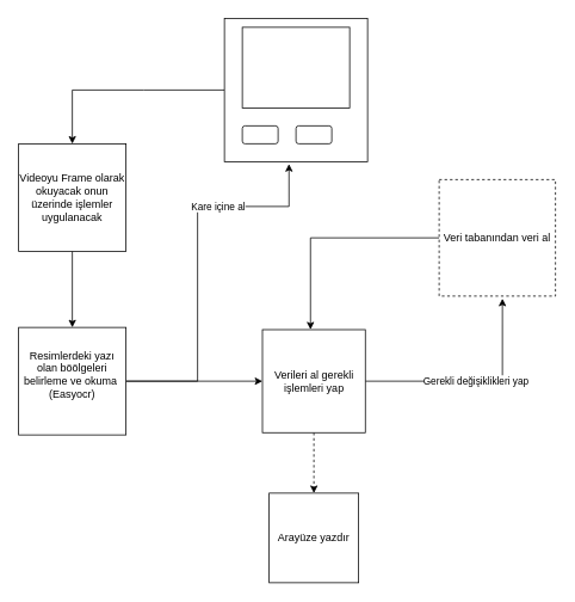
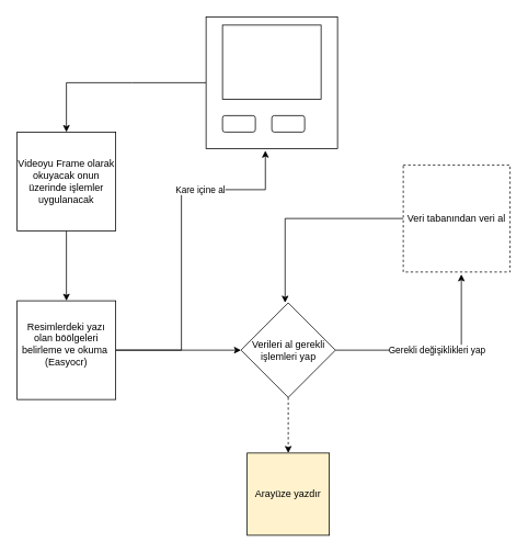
  <mxCell id="0" />
  <mxCell id="1" parent="0" />
  <mxCell id="2" style="edgeStyle=orthogonalEdgeStyle;rounded=0;orthogonalLoop=1;jettySize=auto;html=1;" parent="1" source="3" target="8" edge="1"><mxGeometry relative="1" as="geometry"><mxPoint x="60" y="200" as="targetPoint" /><Array as="points"><mxPoint x="160" y="100" /><mxPoint x="160" y="100" /></Array></mxGeometry></mxCell>
  <mxCell id="3" value="" style="whiteSpace=wrap;html=1;aspect=fixed;" parent="1" vertex="1"><mxGeometry x="250" y="20" width="160" height="160" as="geometry" /></mxCell>
  <mxCell id="4" value="" style="rounded=0;whiteSpace=wrap;html=1;" parent="1" vertex="1"><mxGeometry x="270" y="30" width="120" height="90" as="geometry" /></mxCell>
  <mxCell id="5" value="" style="rounded=1;whiteSpace=wrap;html=1;" parent="1" vertex="1"><mxGeometry x="270" y="140" width="40" height="20" as="geometry" /></mxCell>
  <mxCell id="6" value="" style="rounded=1;whiteSpace=wrap;html=1;" parent="1" vertex="1"><mxGeometry x="330" y="140" width="40" height="20" as="geometry" /></mxCell>
  <mxCell id="7" style="edgeStyle=orthogonalEdgeStyle;rounded=0;orthogonalLoop=1;jettySize=auto;html=1;" parent="1" source="8" target="12" edge="1"><mxGeometry relative="1" as="geometry" /></mxCell>
  <mxCell id="8" value="Videoyu Frame olarak okuyacak onun üzerinde işlemler uygulanacak" style="whiteSpace=wrap;html=1;aspect=fixed;" parent="1" vertex="1"><mxGeometry x="20" y="160" width="120" height="120" as="geometry" /></mxCell>
  <mxCell id="9" style="edgeStyle=orthogonalEdgeStyle;rounded=0;orthogonalLoop=1;jettySize=auto;html=1;" parent="1" source="12" target="15" edge="1"><mxGeometry relative="1" as="geometry" /></mxCell>
  <mxCell id="10" style="edgeStyle=orthogonalEdgeStyle;rounded=0;orthogonalLoop=1;jettySize=auto;html=1;entryX=0.451;entryY=1.016;entryDx=0;entryDy=0;entryPerimeter=0;" edge="1" parent="1" source="12" target="3"><mxGeometry relative="1" as="geometry"><mxPoint x="320" y="230" as="targetPoint" /><Array as="points"><mxPoint x="220" y="425" /><mxPoint x="220" y="230" /><mxPoint x="322" y="230" /></Array></mxGeometry></mxCell>
  <mxCell id="11" value="Kare içine al" style="edgeLabel;html=1;align=center;verticalAlign=middle;resizable=0;points=[];" vertex="1" connectable="0" parent="10"><mxGeometry x="0.397" y="1" relative="1" as="geometry"><mxPoint as="offset" /></mxGeometry></mxCell>
  <mxCell id="12" value="Resimlerdeki yazı olan böölgeleri belirleme ve okuma&amp;nbsp;&lt;div&gt;(Easyocr)&lt;/div&gt;&lt;div&gt;&lt;br&gt;&lt;/div&gt;" style="whiteSpace=wrap;html=1;aspect=fixed;" parent="1" vertex="1"><mxGeometry x="20" y="365" width="120" height="120" as="geometry" /></mxCell>
  <mxCell id="13" style="edgeStyle=orthogonalEdgeStyle;rounded=0;orthogonalLoop=1;jettySize=auto;html=1;dashed=1;" parent="1" source="15" target="18" edge="1"><mxGeometry relative="1" as="geometry" /></mxCell>
  <mxCell id="14" value="Gerekli değişiklikleri yap" style="edgeStyle=orthogonalEdgeStyle;rounded=0;orthogonalLoop=1;jettySize=auto;html=1;entryX=0.544;entryY=1.022;entryDx=0;entryDy=0;entryPerimeter=0;" parent="1" source="15" target="17" edge="1"><mxGeometry relative="1" as="geometry"><mxPoint x="560" y="425" as="targetPoint" /></mxGeometry></mxCell>
- <mxCell id="15" value="Verileri al gerekli işlemleri yap" style="whiteSpace=wrap;html=1;aspect=fixed;" parent="1" vertex="1"><mxGeometry x="292.5" y="367.5" width="115" height="115" as="geometry" /></mxCell>
+ <mxCell id="15" value="Verileri al gerekli işlemleri yap" style="rhombus;whiteSpace=wrap;html=1;aspect=fixed;" parent="1" vertex="1"><mxGeometry x="292.5" y="367.5" width="115" height="115" as="geometry" /></mxCell>
  <mxCell id="16" style="edgeStyle=orthogonalEdgeStyle;rounded=0;orthogonalLoop=1;jettySize=auto;html=1;entryX=0.467;entryY=-0.001;entryDx=0;entryDy=0;entryPerimeter=0;" parent="1" source="17" target="15" edge="1"><mxGeometry relative="1" as="geometry"><mxPoint x="340" y="265" as="targetPoint" /></mxGeometry></mxCell>
  <mxCell id="17" value="Veri tabanından veri al" style="whiteSpace=wrap;html=1;aspect=fixed;dashed=1;" parent="1" vertex="1"><mxGeometry x="490" y="200" width="130" height="130" as="geometry" /></mxCell>
- <mxCell id="18" value="Arayüze yazdır" style="whiteSpace=wrap;html=1;aspect=fixed;" parent="1" vertex="1"><mxGeometry x="300" y="550" width="100" height="100" as="geometry" /></mxCell>
+ <mxCell id="18" value="Arayüze yazdır" style="whiteSpace=wrap;html=1;aspect=fixed;fillColor=#fff2cc;" parent="1" vertex="1"><mxGeometry x="300" y="550" width="100" height="100" as="geometry" /></mxCell>
